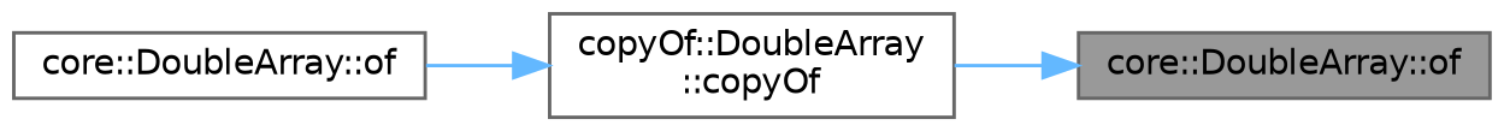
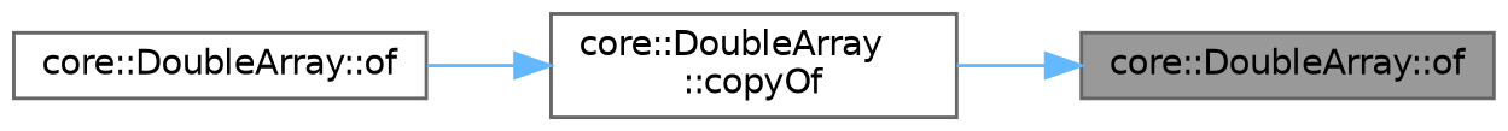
  digraph {
    rankdir=RL
    node [color=grey40 fillcolor=white fontname=Helvetica fontsize=10 shape=box style=filled]
    edge [color=steelblue1 dir=back fontname=Helvetica fontsize=10 labelfontname=Helvetica labelfontsize=10 style=solid]
    n1 [color=gray40 fillcolor=grey60 fontcolor=black height=0.2 label="core::DoubleArray::of" width=0.4]
-   n2 [height=0.2 label="copyOf::DoubleArray\l::copyOf" width=0.4]
+   n2 [height=0.2 label="core::DoubleArray\l::copyOf" width=0.4]
    n3 [height=0.2 label="core::DoubleArray::of" width=0.4]
    n1 -> n2
    n2 -> n3
  }
